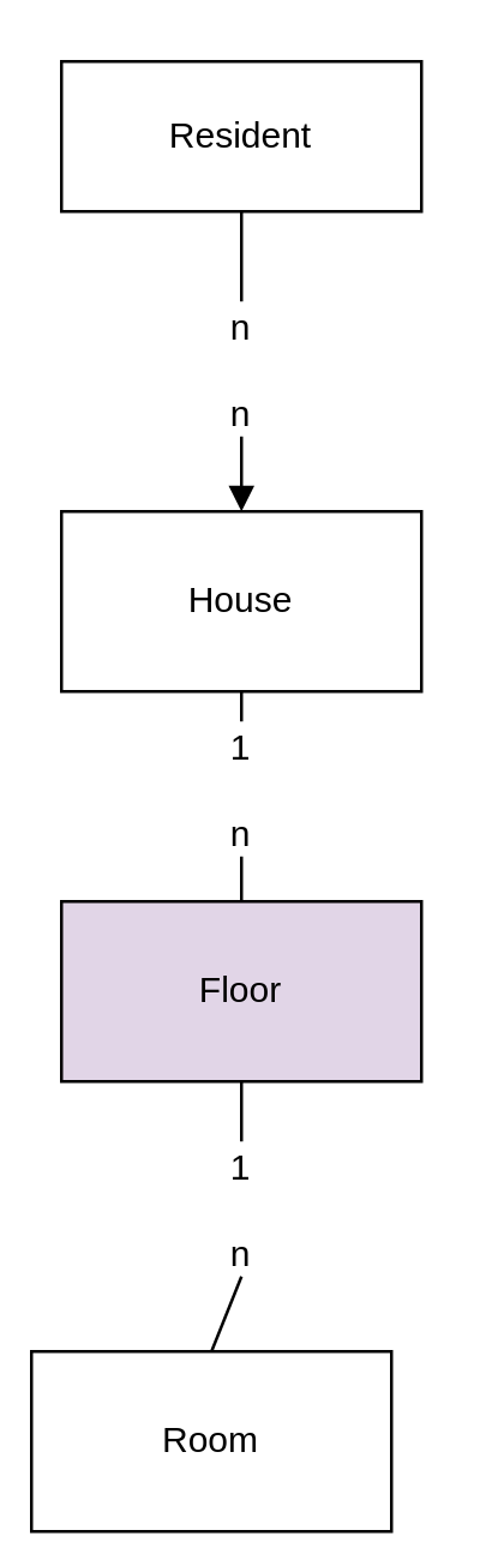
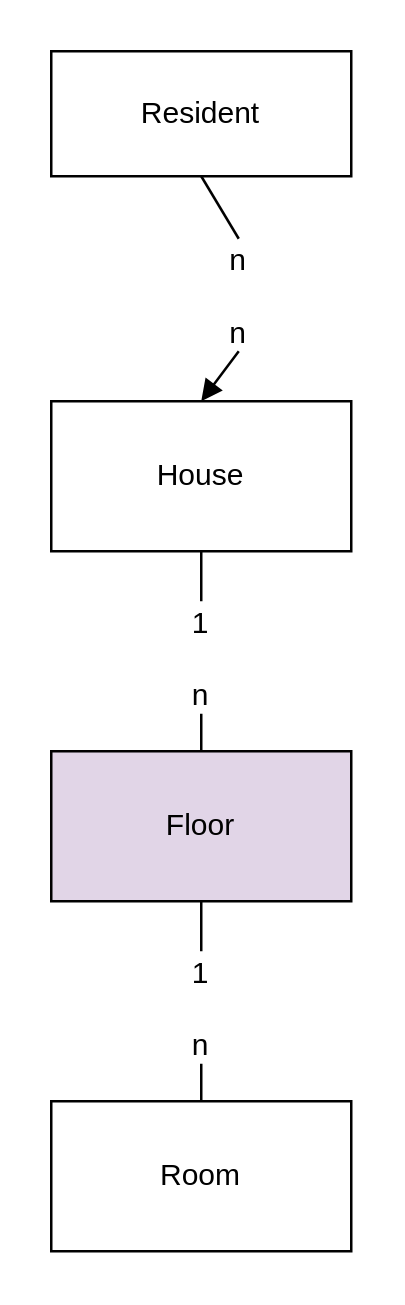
  <mxCell id="0" />
  <mxCell id="1" parent="0" />
- <mxCell id="2" value="House" style="rounded=0;whiteSpace=wrap;html=1;" parent="1" vertex="1"><mxGeometry x="20" y="170" width="120" height="60" as="geometry" /></mxCell>
+ <mxCell id="2" value="House" style="rounded=0;whiteSpace=wrap;html=1;" parent="1" vertex="1"><mxGeometry x="20" y="160" width="120" height="60" as="geometry" /></mxCell>
  <mxCell id="3" value="Floor" style="rounded=0;whiteSpace=wrap;html=1;fillColor=#e1d5e7;" parent="1" vertex="1"><mxGeometry x="20" y="300" width="120" height="60" as="geometry" /></mxCell>
- <mxCell id="4" value="Room" style="rounded=0;whiteSpace=wrap;html=1;" parent="1" vertex="1"><mxGeometry x="10" y="450" width="120" height="60" as="geometry" /></mxCell>
+ <mxCell id="4" value="Room" style="rounded=0;whiteSpace=wrap;html=1;" parent="1" vertex="1"><mxGeometry x="20" y="440" width="120" height="60" as="geometry" /></mxCell>
  <mxCell id="5" value="Resident" style="rounded=0;whiteSpace=wrap;html=1;" parent="1" vertex="1"><mxGeometry x="20" y="20" width="120" height="50" as="geometry" /></mxCell>
  <mxCell id="6" value="" style="endArrow=none;html=1;rounded=0;entryX=0.5;entryY=1;entryDx=0;entryDy=0;exitX=0.5;exitY=0;exitDx=0;exitDy=0;" parent="1" source="8" target="2" edge="1"><mxGeometry width="50" height="50" relative="1" as="geometry"><mxPoint x="-60" y="330" as="sourcePoint" /><mxPoint x="-10" y="280" as="targetPoint" /></mxGeometry></mxCell>
  <mxCell id="7" value="" style="endArrow=none;html=1;rounded=0;entryX=0.5;entryY=1;entryDx=0;entryDy=0;exitX=0.5;exitY=0;exitDx=0;exitDy=0;" parent="1" source="3" target="8" edge="1"><mxGeometry width="50" height="50" relative="1" as="geometry"><mxPoint x="80" y="300" as="sourcePoint" /><mxPoint x="80" y="220" as="targetPoint" /></mxGeometry></mxCell>
  <mxCell id="8" value="1&lt;div&gt;&lt;br&gt;&lt;/div&gt;&lt;div&gt;n&lt;/div&gt;" style="text;html=1;align=center;verticalAlign=middle;whiteSpace=wrap;rounded=0;" parent="1" vertex="1"><mxGeometry x="50" y="240" width="60" height="45" as="geometry" /></mxCell>
  <mxCell id="9" value="" style="endArrow=none;html=1;rounded=0;entryX=0.5;entryY=1;entryDx=0;entryDy=0;exitX=0.5;exitY=0;exitDx=0;exitDy=0;" parent="1" source="11" target="3" edge="1"><mxGeometry width="50" height="50" relative="1" as="geometry"><mxPoint x="-60" y="470" as="sourcePoint" /><mxPoint x="80" y="360" as="targetPoint" /></mxGeometry></mxCell>
  <mxCell id="10" value="" style="endArrow=none;html=1;rounded=0;entryX=0.5;entryY=1;entryDx=0;entryDy=0;exitX=0.5;exitY=0;exitDx=0;exitDy=0;" parent="1" source="4" target="11" edge="1"><mxGeometry width="50" height="50" relative="1" as="geometry"><mxPoint x="80" y="440" as="sourcePoint" /><mxPoint x="80" y="360" as="targetPoint" /></mxGeometry></mxCell>
  <mxCell id="11" value="1&lt;div&gt;&lt;br&gt;&lt;/div&gt;&lt;div&gt;n&lt;/div&gt;" style="text;html=1;align=center;verticalAlign=middle;whiteSpace=wrap;rounded=0;" parent="1" vertex="1"><mxGeometry x="50" y="380" width="60" height="45" as="geometry" /></mxCell>
  <mxCell id="12" value="" style="endArrow=block;html=1;rounded=0;entryX=0.5;entryY=0;entryDx=0;entryDy=0;exitX=0.5;exitY=1;exitDx=0;exitDy=0;" parent="1" source="14" target="2" edge="1"><mxGeometry width="50" height="50" relative="1" as="geometry"><mxPoint x="110" y="120" as="sourcePoint" /><mxPoint x="100" y="80" as="targetPoint" /></mxGeometry></mxCell>
  <mxCell id="13" value="" style="endArrow=none;html=1;rounded=0;entryX=0.5;entryY=0;entryDx=0;entryDy=0;exitX=0.5;exitY=1;exitDx=0;exitDy=0;" parent="1" source="5" target="14" edge="1"><mxGeometry width="50" height="50" relative="1" as="geometry"><mxPoint x="80" y="80" as="sourcePoint" /><mxPoint x="80" y="160" as="targetPoint" /></mxGeometry></mxCell>
- <mxCell id="14" value="n&lt;br&gt;&lt;div&gt;&lt;br&gt;&lt;/div&gt;&lt;div&gt;n&lt;/div&gt;" style="text;html=1;align=center;verticalAlign=middle;whiteSpace=wrap;rounded=0;" parent="1" vertex="1"><mxGeometry x="50" y="100" width="60" height="45" as="geometry" /></mxCell>
+ <mxCell id="14" value="n&lt;br&gt;&lt;div&gt;&lt;br&gt;&lt;/div&gt;&lt;div&gt;n&lt;/div&gt;" style="text;html=1;align=center;verticalAlign=middle;whiteSpace=wrap;rounded=0;" parent="1" vertex="1"><mxGeometry x="65" y="95" width="60" height="45" as="geometry" /></mxCell>
